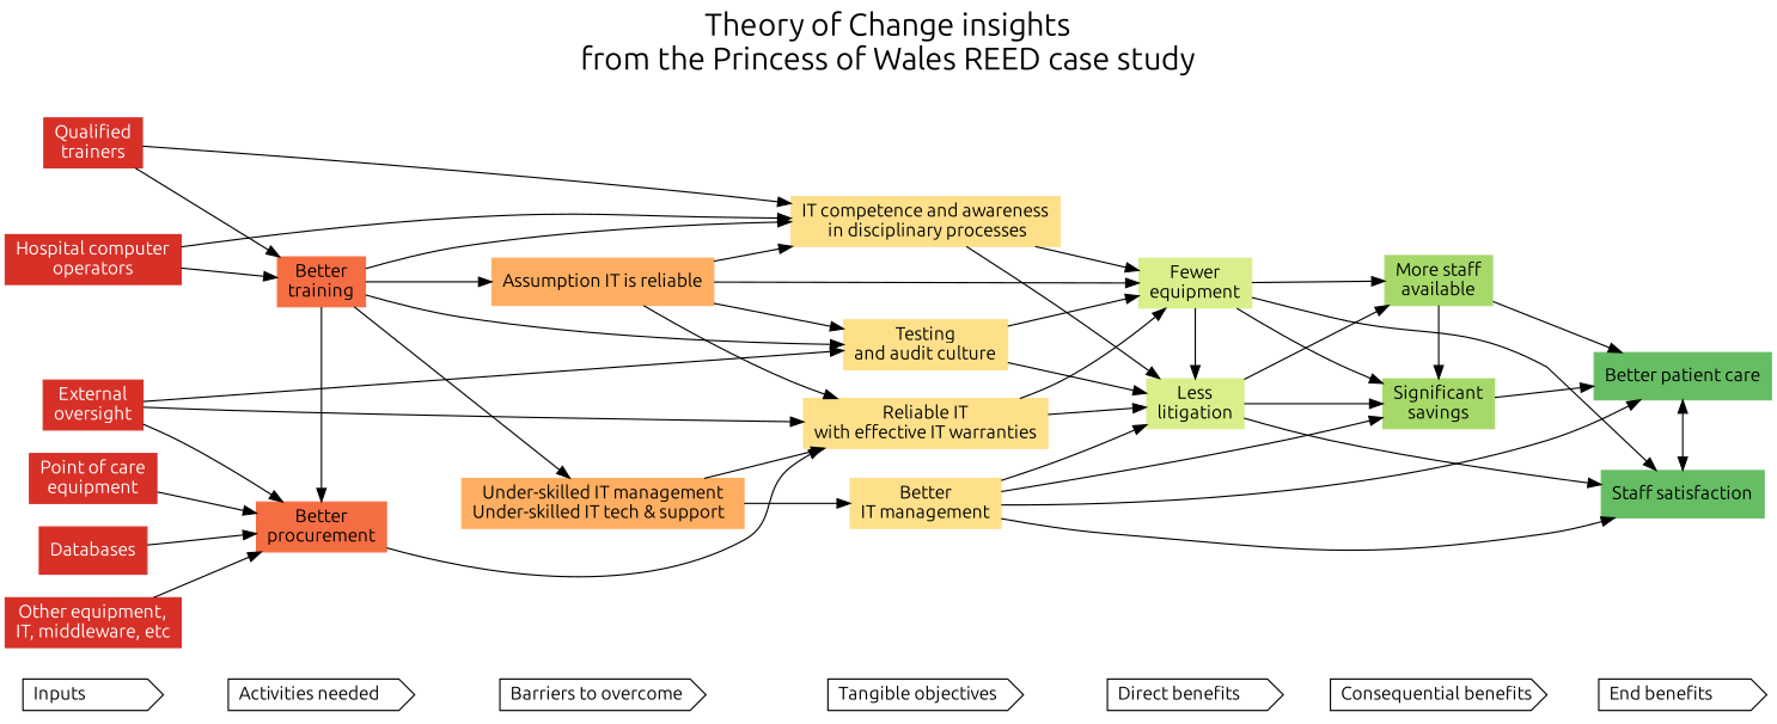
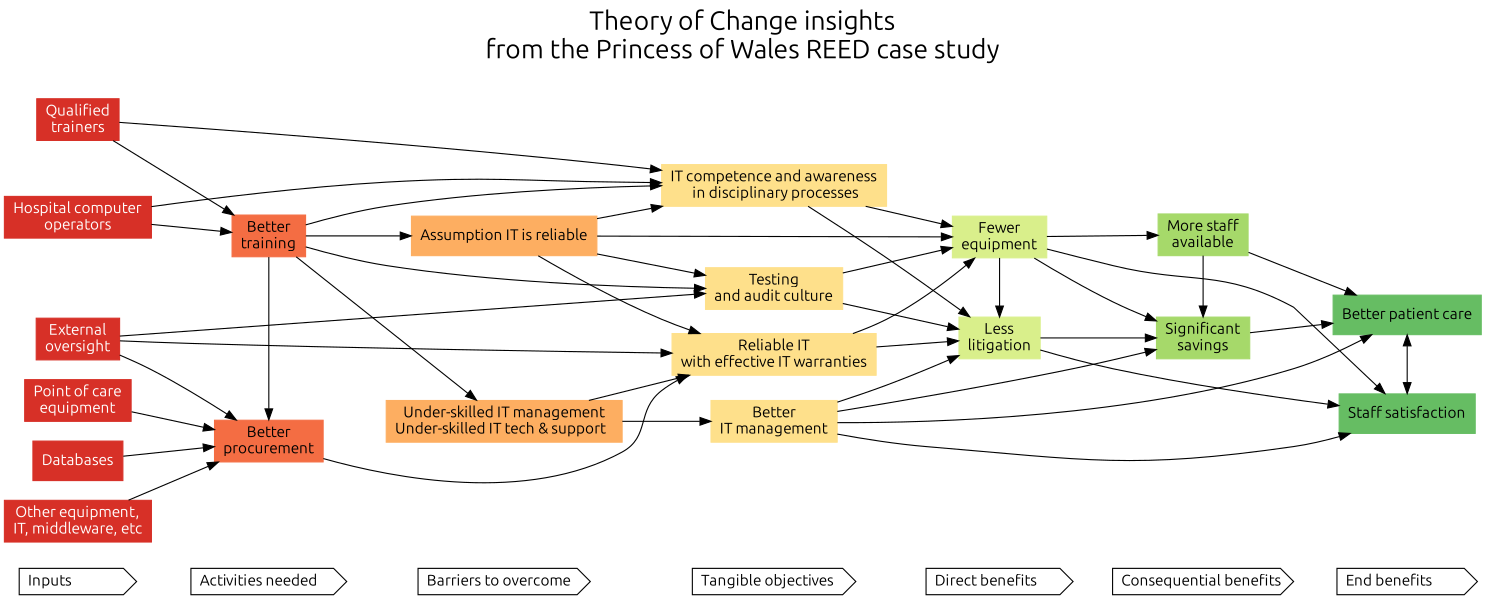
  digraph {
    color=red
    compound=true
    fontname=Ubuntu
    fontsize=24
    label="Theory of Change insights\nfrom the Princess of Wales REED case study\n "
    labelloc=t
    rankdir=LR
    node [fontname=Ubuntu shape=box fontcolor=black style=filled]
    edge [fontname=Ubuntu]
    n1 [label="Inputs                 " shape=cds fontcolor="" style=""]
    n2 [color="/rdylgn8/1" fillcolor="/rdylgn8/1" fontcolor=white label="Qualified\ntrainers"]
    n3 [color="/rdylgn8/1" fillcolor="/rdylgn8/1" fontcolor=white label="Hospital computer\noperators"]
    n4 [color="/rdylgn8/1" fillcolor="/rdylgn8/1" fontcolor=white label="Point of care\nequipment"]
    n5 [color="/rdylgn8/1" fillcolor="/rdylgn8/1" fontcolor=white label=Databases]
    n6 [color="/rdylgn8/1" fillcolor="/rdylgn8/1" fontcolor=white label="Other equipment,\nIT, middleware, etc"]
    n7 [color="/rdylgn8/1" fillcolor="/rdylgn8/1" fontcolor=white label="External\noversight"]
    n8 [label="Activities needed      " shape=cds fontcolor="" style=""]
    n9 [color="/rdylgn8/2" fillcolor="/rdylgn8/2" label="Better\ntraining"]
    n10 [color="/rdylgn8/2" fillcolor="/rdylgn8/2" label="Better\nprocurement"]
    n11 [label="Barriers to overcome   " shape=cds fontcolor="" style=""]
    n12 [color="/rdylgn8/3" fillcolor="/rdylgn8/3" label="Assumption IT is reliable"]
    n13 [color="/rdylgn8/3" fillcolor="/rdylgn8/3" label="Under-skilled IT management\nUnder-skilled IT tech & support  "]
    n14 [label="Tangible objectives    " shape=cds fontcolor="" style=""]
    n15 [color="/rdylgn8/4" fillcolor="/rdylgn8/4" label="Testing\nand audit culture"]
    n16 [color="/rdylgn8/4" fillcolor="/rdylgn8/4" label="IT competence and awareness\n in disciplinary processes"]
    n17 [color="/rdylgn8/4" fillcolor="/rdylgn8/4" label="Reliable IT\nwith effective IT warranties"]
    n18 [color="/rdylgn8/4" fillcolor="/rdylgn8/4" label="Better\nIT management"]
    n19 [label="Direct benefits        " shape=cds fontcolor="" style=""]
    n20 [color="/rdylgn8/5" fillcolor="/rdylgn8/5" label="Fewer\nequipment"]
    n21 [color="/rdylgn8/5" fillcolor="/rdylgn8/5" label="Less\nlitigation"]
    n22 [label="Consequential benefits " shape=cds fontcolor="" style=""]
    n23 [color="/rdylgn8/6" fillcolor="/rdylgn8/6" label="More staff\navailable"]
    n24 [color="/rdylgn8/6" fillcolor="/rdylgn8/6" label="Significant\nsavings"]
    n25 [label="End benefits           " shape=cds fontcolor="" style=""]
    n26 [color="/rdylgn8/7" fillcolor="/rdylgn8/7" label="Better patient care"]
    n27 [color="/rdylgn8/7" fillcolor="/rdylgn8/7" label=invis style=invis]
    n28 [color="/rdylgn8/7" fillcolor="/rdylgn8/7" label="Staff satisfaction"]
    subgraph sub_1 {
      rank=same
      n1
      n2
      n3
      n4
      n5
      n6
      n7
    }
    subgraph sub_2 {
      rank=same
      n8
      n9
      n10
    }
    subgraph sub_3 {
      rank=same
      n11
      n12
      n13
    }
    subgraph sub_4 {
      rank=same
      n14
      n15
      n16
      n17
      n18
    }
    subgraph sub_5 {
      rank=same
      n19
      n20
      n21
    }
    subgraph sub_6 {
      rank=same
      n22
      n23
      n24
    }
    subgraph sub_7 {
      rank=same
      n25
      n26
      n27
      n28
    }
    n1 -> n8 [style=invis]
    n2 -> n9
    n2 -> n16
    n3 -> n9
    n3 -> n16
    n4 -> n10
    n5 -> n10
    n6 -> n10
    n7 -> n10
    n7 -> n15
    n7 -> n17
    n8 -> n11 [style=invis]
    n9 -> n10
    n9 -> n12
    n9 -> n13
    n9 -> n15
    n9 -> n16
    n10 -> n17
    n11 -> n14 [style=invis]
    n12 -> n15
    n12 -> n16
    n12 -> n17
    n12 -> n20
    n13 -> n17
    n13 -> n18
    n14 -> n19 [style=invis]
    n15 -> n20
    n15 -> n21
    n16 -> n20
    n16 -> n21
    n17 -> n20
    n17 -> n21
    n18 -> n21
    n18 -> n24
    n18 -> n26
    n18 -> n28
    n19 -> n22 [style=invis]
    n20 -> n21 [minlen=3]
    n20 -> n23
    n20 -> n24
    n20 -> n28
-   n21 -> n23
    n21 -> n24
    n21 -> n28
    n22 -> n25 [style=invis]
    n23 -> n24
    n23 -> n26
    n24 -> n26
    n26 -> n28 [dir=both minlen=3]
  }
